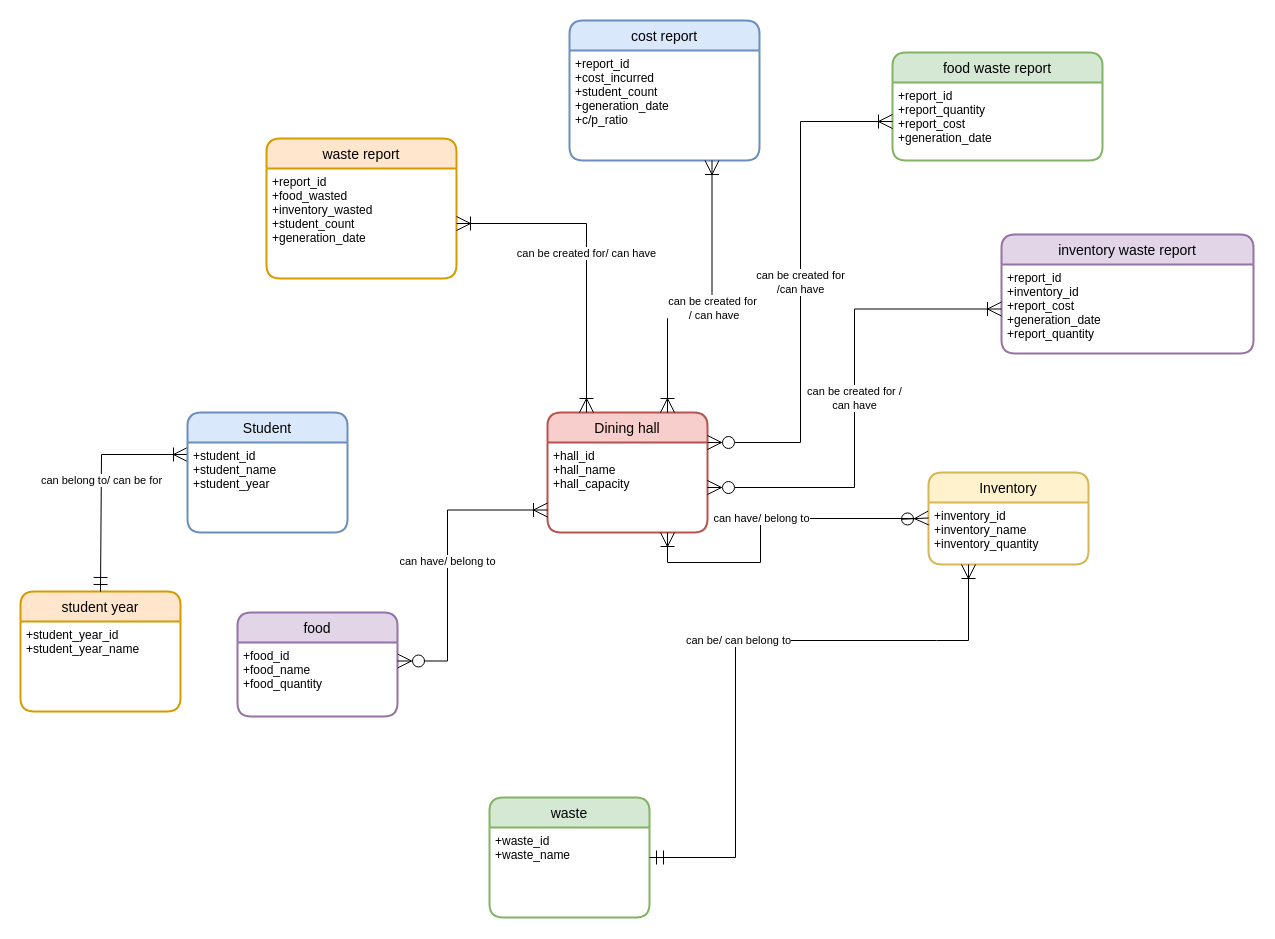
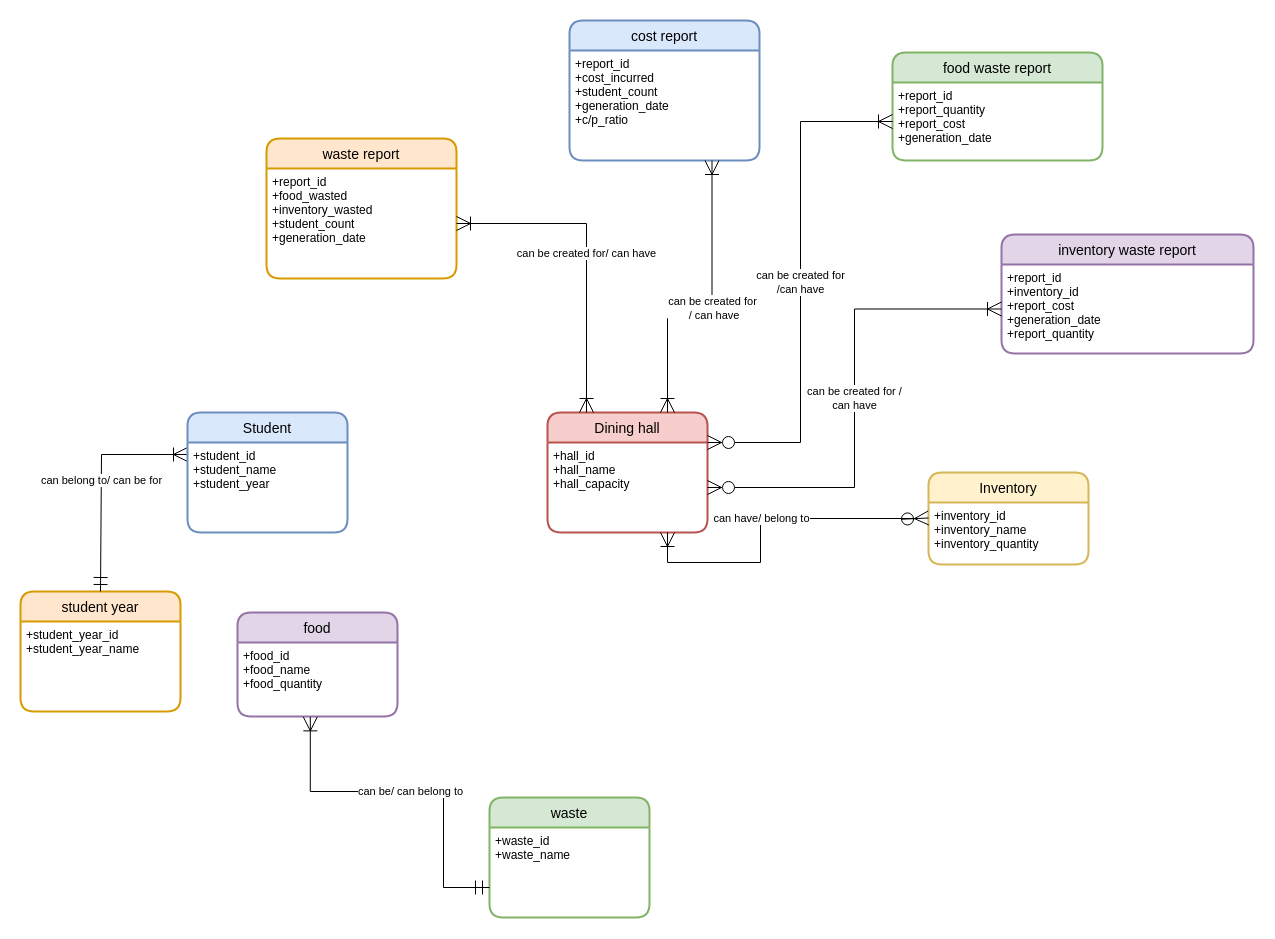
  <mxCell id="0" />
  <mxCell id="1" parent="0" />
  <mxCell id="2" value="cost report" style="swimlane;childLayout=stackLayout;horizontal=1;startSize=30;horizontalStack=0;rounded=1;fontSize=14;fontStyle=0;strokeWidth=2;resizeParent=0;resizeLast=1;shadow=0;dashed=0;align=center;fillColor=#dae8fc;strokeColor=#6c8ebf;" parent="1" vertex="1"><mxGeometry x="569" y="20" width="190" height="140" as="geometry" /></mxCell>
  <mxCell id="3" value="+report_id&#10;+cost_incurred&#10;+student_count&#10;+generation_date&#10;+c/p_ratio" style="align=left;strokeColor=none;fillColor=none;spacingLeft=4;fontSize=12;verticalAlign=top;resizable=0;rotatable=0;part=1;" parent="2" vertex="1"><mxGeometry y="30" width="190" height="110" as="geometry" /></mxCell>
  <mxCell id="4" value="waste report" style="swimlane;childLayout=stackLayout;horizontal=1;startSize=30;horizontalStack=0;rounded=1;fontSize=14;fontStyle=0;strokeWidth=2;resizeParent=0;resizeLast=1;shadow=0;dashed=0;align=center;fillColor=#ffe6cc;strokeColor=#d79b00;" parent="1" vertex="1"><mxGeometry x="266" y="138" width="190" height="140" as="geometry" /></mxCell>
  <mxCell id="5" value="+report_id&#10;+food_wasted&#10;+inventory_wasted&#10;+student_count&#10;+generation_date" style="align=left;strokeColor=none;fillColor=none;spacingLeft=4;fontSize=12;verticalAlign=top;resizable=0;rotatable=0;part=1;" parent="4" vertex="1"><mxGeometry y="30" width="190" height="110" as="geometry" /></mxCell>
  <mxCell id="6" value="student year" style="swimlane;childLayout=stackLayout;horizontal=1;startSize=30;horizontalStack=0;rounded=1;fontSize=14;fontStyle=0;strokeWidth=2;resizeParent=0;resizeLast=1;shadow=0;dashed=0;align=center;fillColor=#ffe6cc;strokeColor=#d79b00;" parent="1" vertex="1"><mxGeometry x="20" y="591" width="160" height="120" as="geometry" /></mxCell>
  <mxCell id="7" value="+student_year_id&#10;+student_year_name" style="align=left;strokeColor=none;fillColor=none;spacingLeft=4;fontSize=12;verticalAlign=top;resizable=0;rotatable=0;part=1;" parent="6" vertex="1"><mxGeometry y="30" width="160" height="90" as="geometry" /></mxCell>
  <mxCell id="8" value="food" style="swimlane;childLayout=stackLayout;horizontal=1;startSize=30;horizontalStack=0;rounded=1;fontSize=14;fontStyle=0;strokeWidth=2;resizeParent=0;resizeLast=1;shadow=0;dashed=0;align=center;fillColor=#e1d5e7;strokeColor=#9673a6;" parent="1" vertex="1"><mxGeometry x="237" y="612" width="160" height="104" as="geometry" /></mxCell>
  <mxCell id="9" value="+food_id&#10;+food_name&#10;+food_quantity&#10;" style="align=left;strokeColor=none;fillColor=none;spacingLeft=4;fontSize=12;verticalAlign=top;resizable=0;rotatable=0;part=1;" parent="8" vertex="1"><mxGeometry y="30" width="160" height="74" as="geometry" /></mxCell>
  <mxCell id="10" value="waste" style="swimlane;childLayout=stackLayout;horizontal=1;startSize=30;horizontalStack=0;rounded=1;fontSize=14;fontStyle=0;strokeWidth=2;resizeParent=0;resizeLast=1;shadow=0;dashed=0;align=center;fillColor=#d5e8d4;strokeColor=#82b366;" parent="1" vertex="1"><mxGeometry x="489" y="797" width="160" height="120" as="geometry" /></mxCell>
  <mxCell id="11" value="+waste_id&#10;+waste_name" style="align=left;strokeColor=none;fillColor=none;spacingLeft=4;fontSize=12;verticalAlign=top;resizable=0;rotatable=0;part=1;" parent="10" vertex="1"><mxGeometry y="30" width="160" height="90" as="geometry" /></mxCell>
  <mxCell id="12" value="food waste report" style="swimlane;childLayout=stackLayout;horizontal=1;startSize=30;horizontalStack=0;rounded=1;fontSize=14;fontStyle=0;strokeWidth=2;resizeParent=0;resizeLast=1;shadow=0;dashed=0;align=center;fillColor=#d5e8d4;strokeColor=#82b366;" parent="1" vertex="1"><mxGeometry x="892" y="52" width="210" height="108" as="geometry" /></mxCell>
  <mxCell id="13" value="+report_id&#10;+report_quantity&#10;+report_cost&#10;+generation_date" style="align=left;strokeColor=none;fillColor=none;spacingLeft=4;fontSize=12;verticalAlign=top;resizable=0;rotatable=0;part=1;" parent="12" vertex="1"><mxGeometry y="30" width="210" height="78" as="geometry" /></mxCell>
  <mxCell id="14" value="inventory waste report" style="swimlane;childLayout=stackLayout;horizontal=1;startSize=30;horizontalStack=0;rounded=1;fontSize=14;fontStyle=0;strokeWidth=2;resizeParent=0;resizeLast=1;shadow=0;dashed=0;align=center;fillColor=#e1d5e7;strokeColor=#9673a6;" parent="1" vertex="1"><mxGeometry x="1001" y="234" width="252" height="119" as="geometry" /></mxCell>
  <mxCell id="15" value="+report_id&#10;+inventory_id&#10;+report_cost&#10;+generation_date&#10;+report_quantity" style="align=left;strokeColor=none;fillColor=none;spacingLeft=4;fontSize=12;verticalAlign=top;resizable=0;rotatable=0;part=1;" parent="14" vertex="1"><mxGeometry y="30" width="252" height="89" as="geometry" /></mxCell>
  <mxCell id="16" value="Inventory" style="swimlane;childLayout=stackLayout;horizontal=1;startSize=30;horizontalStack=0;rounded=1;fontSize=14;fontStyle=0;strokeWidth=2;resizeParent=0;resizeLast=1;shadow=0;dashed=0;align=center;fillColor=#fff2cc;strokeColor=#d6b656;" parent="1" vertex="1"><mxGeometry x="928" y="472" width="160" height="92" as="geometry" /></mxCell>
  <mxCell id="17" value="+inventory_id&#10;+inventory_name&#10;+inventory_quantity" style="align=left;strokeColor=none;fillColor=none;spacingLeft=4;fontSize=12;verticalAlign=top;resizable=0;rotatable=0;part=1;" parent="16" vertex="1"><mxGeometry y="30" width="160" height="62" as="geometry" /></mxCell>
  <mxCell id="18" value="Dining hall" style="swimlane;childLayout=stackLayout;horizontal=1;startSize=30;horizontalStack=0;rounded=1;fontSize=14;fontStyle=0;strokeWidth=2;resizeParent=0;resizeLast=1;shadow=0;dashed=0;align=center;fillColor=#f8cecc;strokeColor=#b85450;" parent="1" vertex="1"><mxGeometry x="547" y="412" width="160" height="120" as="geometry" /></mxCell>
  <mxCell id="19" value="+hall_id&#10;+hall_name&#10;+hall_capacity" style="align=left;strokeColor=none;fillColor=none;spacingLeft=4;fontSize=12;verticalAlign=top;resizable=0;rotatable=0;part=1;" parent="18" vertex="1"><mxGeometry y="30" width="160" height="90" as="geometry" /></mxCell>
  <mxCell id="20" value="can belong to/ can be for" style="edgeStyle=orthogonalEdgeStyle;rounded=0;orthogonalLoop=1;jettySize=auto;html=1;entryX=0.5;entryY=0;entryDx=0;entryDy=0;startArrow=ERoneToMany;startFill=0;endArrow=ERmandOne;endFill=0;startSize=12;endSize=12;strokeWidth=1;" parent="1" source="21" target="6" edge="1"><mxGeometry relative="1" as="geometry"><Array as="points"><mxPoint x="101" y="454" /></Array></mxGeometry></mxCell>
  <mxCell id="21" value="Student" style="swimlane;childLayout=stackLayout;horizontal=1;startSize=30;horizontalStack=0;rounded=1;fontSize=14;fontStyle=0;strokeWidth=2;resizeParent=0;resizeLast=1;shadow=0;dashed=0;align=center;fillColor=#dae8fc;strokeColor=#6c8ebf;" parent="1" vertex="1"><mxGeometry x="187" y="412" width="160" height="120" as="geometry" /></mxCell>
  <mxCell id="22" value="+student_id&#10;+student_name&#10;+student_year&#10;" style="align=left;strokeColor=none;fillColor=none;spacingLeft=4;fontSize=12;verticalAlign=top;resizable=0;rotatable=0;part=1;" parent="21" vertex="1"><mxGeometry y="30" width="160" height="90" as="geometry" /></mxCell>
  <mxCell id="23" value="can have/ belong to" style="edgeStyle=orthogonalEdgeStyle;rounded=0;orthogonalLoop=1;jettySize=auto;html=1;entryX=0;entryY=0.25;entryDx=0;entryDy=0;startArrow=ERoneToMany;startFill=0;endArrow=ERzeroToMany;endFill=0;startSize=12;endSize=12;strokeWidth=1;exitX=0.75;exitY=1;exitDx=0;exitDy=0;" parent="1" source="19" target="17" edge="1"><mxGeometry relative="1" as="geometry"><Array as="points"><mxPoint x="667" y="562" /><mxPoint x="760" y="562" /><mxPoint x="760" y="518" /><mxPoint x="917" y="518" /></Array></mxGeometry></mxCell>
- <mxCell id="24" value="can have/ belong to" style="edgeStyle=orthogonalEdgeStyle;rounded=0;orthogonalLoop=1;jettySize=auto;html=1;exitX=0;exitY=0.75;exitDx=0;exitDy=0;entryX=1;entryY=0.25;entryDx=0;entryDy=0;startArrow=ERoneToMany;startFill=0;endArrow=ERzeroToMany;endFill=0;startSize=12;endSize=12;strokeWidth=1;" parent="1" source="19" target="9" edge="1"><mxGeometry relative="1" as="geometry"><Array as="points"><mxPoint x="447" y="510" /><mxPoint x="447" y="661" /></Array></mxGeometry></mxCell>
- <mxCell id="26" value="can be/ can belong to" style="edgeStyle=orthogonalEdgeStyle;rounded=0;orthogonalLoop=1;jettySize=auto;html=1;exitX=0.25;exitY=1;exitDx=0;exitDy=0;startArrow=ERoneToMany;startFill=0;endArrow=ERmandOne;endFill=0;startSize=12;endSize=12;strokeWidth=1;" parent="1" source="17" target="10" edge="1"><mxGeometry relative="1" as="geometry"><Array as="points"><mxPoint x="936" y="640" /><mxPoint x="735" y="640" /><mxPoint x="735" y="762" /></Array></mxGeometry></mxCell>
+ <mxCell id="25" value="can be/ can belong to" style="edgeStyle=orthogonalEdgeStyle;rounded=0;orthogonalLoop=1;jettySize=auto;html=1;exitX=0.455;exitY=1.005;exitDx=0;exitDy=0;entryX=0;entryY=0.75;entryDx=0;entryDy=0;startArrow=ERoneToMany;startFill=0;endArrow=ERmandOne;endFill=0;startSize=12;endSize=12;strokeWidth=1;exitPerimeter=0;" parent="1" source="9" target="10" edge="1"><mxGeometry relative="1" as="geometry"><Array as="points"><mxPoint x="310" y="791" /><mxPoint x="443" y="791" /><mxPoint x="443" y="887" /></Array></mxGeometry></mxCell>
  <mxCell id="27" value="can be created for/ can have" style="edgeStyle=orthogonalEdgeStyle;rounded=0;orthogonalLoop=1;jettySize=auto;html=1;startArrow=ERoneToMany;startFill=0;endArrow=ERoneToMany;endFill=0;startSize=12;endSize=12;strokeWidth=1;" parent="1" source="5" target="18" edge="1"><mxGeometry relative="1" as="geometry"><Array as="points"><mxPoint x="586" y="223" /></Array></mxGeometry></mxCell>
  <mxCell id="28" value="can be created for&lt;br&gt;&amp;nbsp;/ can have" style="edgeStyle=orthogonalEdgeStyle;rounded=0;orthogonalLoop=1;jettySize=auto;html=1;exitX=0.75;exitY=1;exitDx=0;exitDy=0;entryX=0.75;entryY=0;entryDx=0;entryDy=0;startArrow=ERoneToMany;startFill=0;endArrow=ERoneToMany;endFill=0;startSize=12;endSize=12;strokeWidth=1;" parent="1" source="3" target="18" edge="1"><mxGeometry relative="1" as="geometry"><Array as="points"><mxPoint x="712" y="318" /><mxPoint x="667" y="318" /></Array></mxGeometry></mxCell>
  <mxCell id="29" value="can be created for &lt;br&gt;/can have" style="edgeStyle=orthogonalEdgeStyle;rounded=0;orthogonalLoop=1;jettySize=auto;html=1;exitX=0;exitY=0.5;exitDx=0;exitDy=0;entryX=1;entryY=0.25;entryDx=0;entryDy=0;startArrow=ERoneToMany;startFill=0;endArrow=ERzeroToMany;endFill=0;startSize=12;endSize=12;strokeWidth=1;" parent="1" source="13" target="18" edge="1"><mxGeometry relative="1" as="geometry"><Array as="points"><mxPoint x="800" y="121" /><mxPoint x="800" y="442" /></Array></mxGeometry></mxCell>
  <mxCell id="30" value="can be created for /&lt;br&gt;can have" style="edgeStyle=orthogonalEdgeStyle;rounded=0;orthogonalLoop=1;jettySize=auto;html=1;entryX=1;entryY=0.5;entryDx=0;entryDy=0;startArrow=ERoneToMany;startFill=0;endArrow=ERzeroToMany;endFill=0;startSize=12;endSize=12;strokeWidth=1;" parent="1" source="15" target="19" edge="1"><mxGeometry relative="1" as="geometry" /></mxCell>
